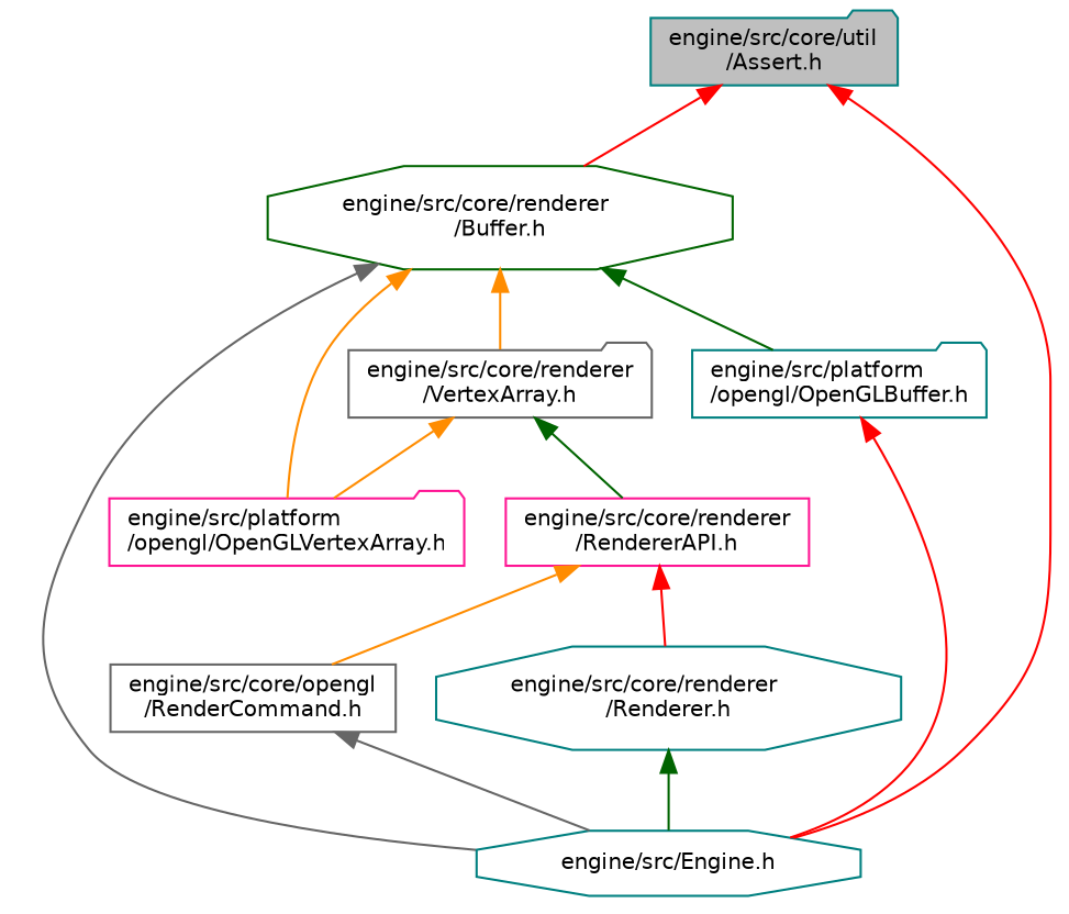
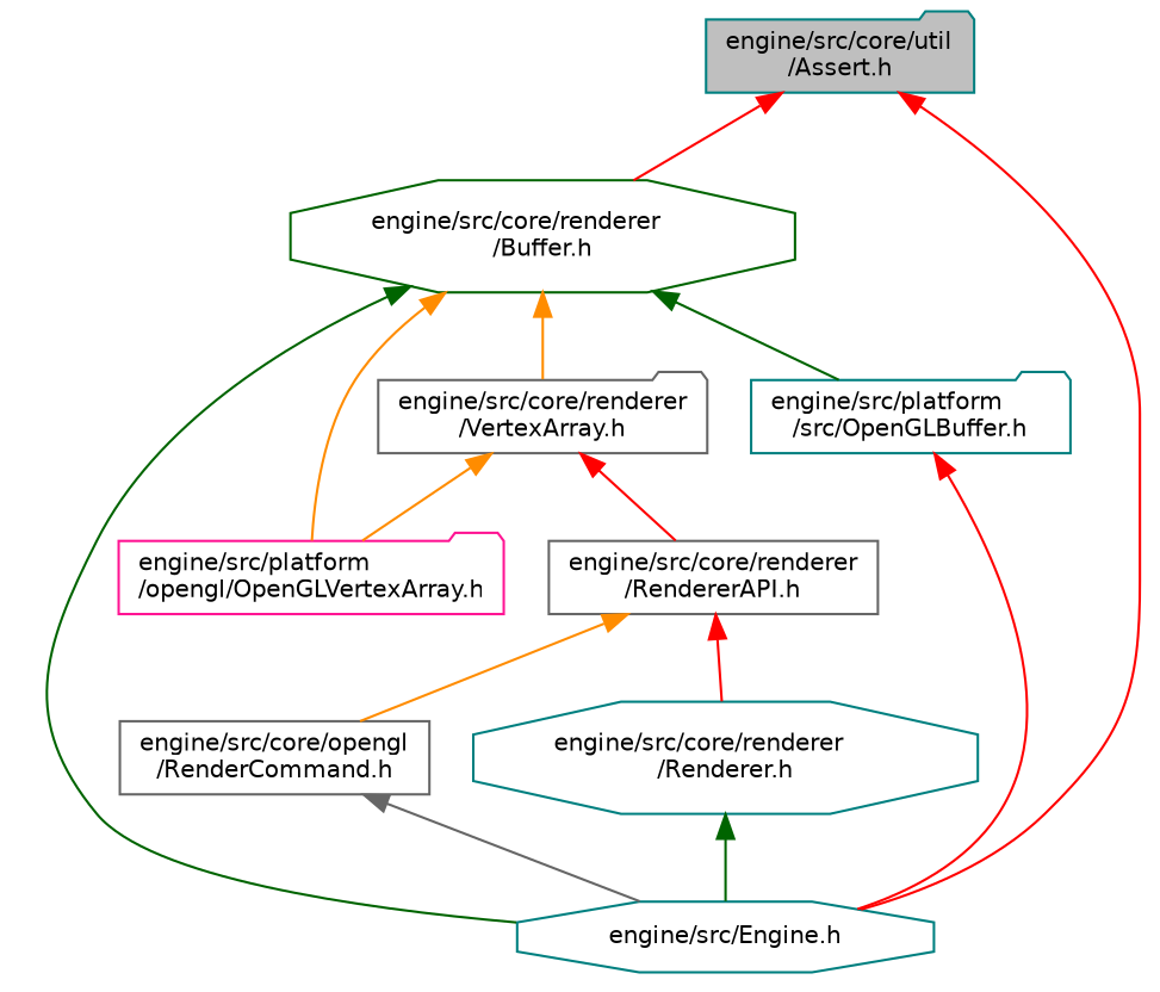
  digraph {
    node [color=teal fillcolor=white fontname=Helvetica fontsize=10 shape=folder style=filled]
    edge [color=red dir=back fontname=Helvetica fontsize=10 labelfontname=Helvetica labelfontsize=10 style=solid]
    n1 [fillcolor=grey75 fontcolor=black height=0.2 label="engine/src/core/util\l/Assert.h" width=0.4]
    n2 [color=darkgreen height=0.2 label="engine/src/core/renderer\l/Buffer.h" shape=octagon width=0.4]
    n3 [height=0.2 label="engine/src/Engine.h" shape=octagon width=0.4]
    n4 [color=gray40 height=0.2 label="engine/src/core/renderer\l/VertexArray.h" width=0.4]
    n5 [color=deeppink height=0.2 label="engine/src/platform\l/opengl/OpenGLVertexArray.h" width=0.4]
-   n6 [height=0.2 label="engine/src/platform\l/opengl/OpenGLBuffer.h" width=0.4]
-   n7 [color=deeppink height=0.2 label="engine/src/core/renderer\l/RendererAPI.h" shape=box width=0.4]
+   n6 [height=0.2 label="engine/src/platform\l/src/OpenGLBuffer.h" width=0.4]
+   n7 [color=gray40 height=0.2 label="engine/src/core/renderer\l/RendererAPI.h" shape=box width=0.4]
    n8 [color=gray40 height=0.2 label="engine/src/core/opengl\l/RenderCommand.h" shape=box width=0.4]
    n9 [height=0.2 label="engine/src/core/renderer\l/Renderer.h" shape=octagon width=0.4]
    n1 -> n2
    n1 -> n3
-   n2 -> n3 [color=gray40]
+   n2 -> n3 [color=darkgreen]
    n2 -> n4 [color=darkorange]
    n2 -> n5 [color=darkorange]
    n2 -> n6 [color=darkgreen]
    n4 -> n5 [color=darkorange]
-   n4 -> n7 [color=darkgreen]
+   n4 -> n7
    n6 -> n3
    n7 -> n8 [color=darkorange]
    n7 -> n9
    n8 -> n3 [color=gray40]
    n9 -> n3 [color=darkgreen]
  }
